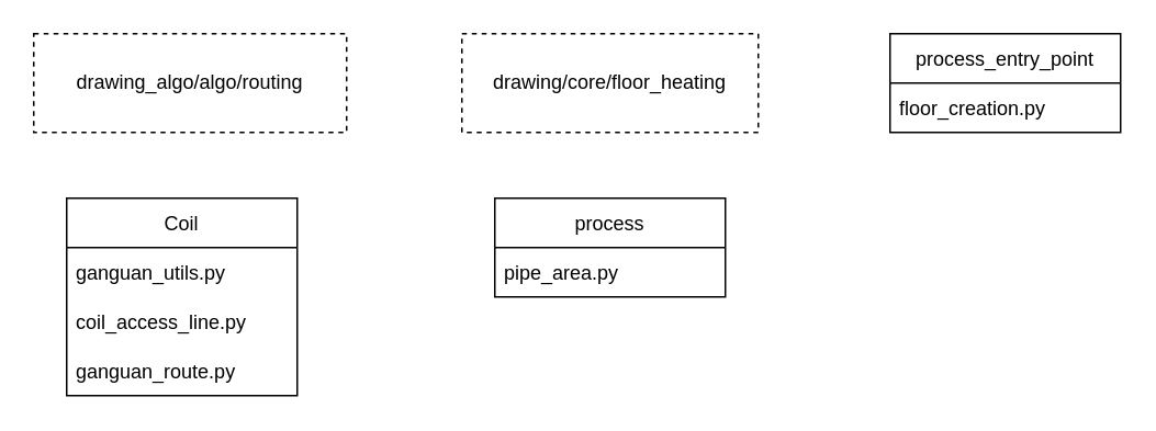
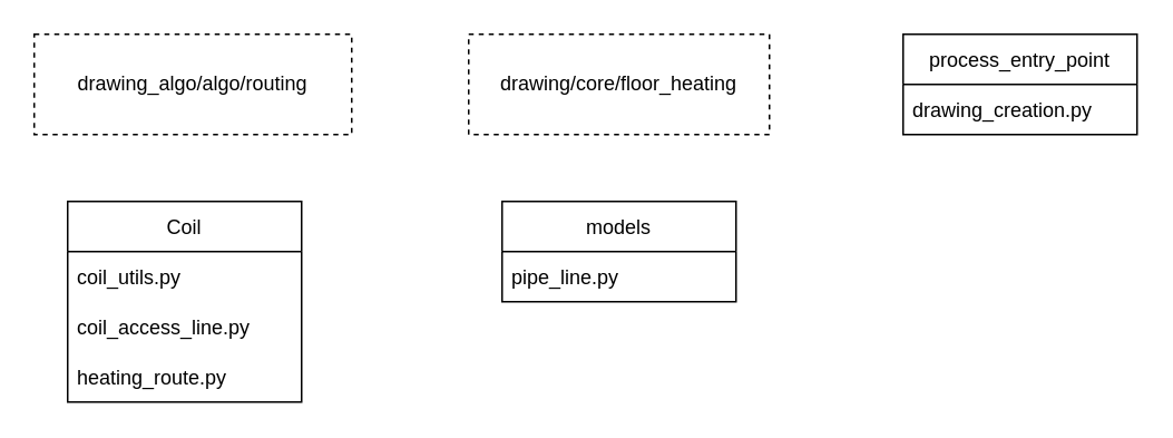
  <mxCell id="0" />
  <mxCell id="1" parent="0" />
  <mxCell id="2" value="Coil" style="swimlane;fontStyle=0;childLayout=stackLayout;horizontal=1;startSize=30;horizontalStack=0;resizeParent=1;resizeParentMax=0;resizeLast=0;collapsible=1;marginBottom=0;" vertex="1" parent="1"><mxGeometry x="40" y="120" width="140" height="120" as="geometry" /></mxCell>
- <mxCell id="3" value="ganguan_utils.py" style="text;strokeColor=none;fillColor=none;align=left;verticalAlign=middle;spacingLeft=4;spacingRight=4;overflow=hidden;points=[[0,0.5],[1,0.5]];portConstraint=eastwest;rotatable=0;" vertex="1" parent="2"><mxGeometry y="30" width="140" height="30" as="geometry" /></mxCell>
+ <mxCell id="3" value="coil_utils.py" style="text;strokeColor=none;fillColor=none;align=left;verticalAlign=middle;spacingLeft=4;spacingRight=4;overflow=hidden;points=[[0,0.5],[1,0.5]];portConstraint=eastwest;rotatable=0;" vertex="1" parent="2"><mxGeometry y="30" width="140" height="30" as="geometry" /></mxCell>
  <mxCell id="4" value="coil_access_line.py" style="text;strokeColor=none;fillColor=none;align=left;verticalAlign=middle;spacingLeft=4;spacingRight=4;overflow=hidden;points=[[0,0.5],[1,0.5]];portConstraint=eastwest;rotatable=0;" vertex="1" parent="2"><mxGeometry y="60" width="140" height="30" as="geometry" /></mxCell>
- <mxCell id="5" value="ganguan_route.py" style="text;strokeColor=none;fillColor=none;align=left;verticalAlign=middle;spacingLeft=4;spacingRight=4;overflow=hidden;points=[[0,0.5],[1,0.5]];portConstraint=eastwest;rotatable=0;" vertex="1" parent="2"><mxGeometry y="90" width="140" height="30" as="geometry" /></mxCell>
+ <mxCell id="5" value="heating_route.py" style="text;strokeColor=none;fillColor=none;align=left;verticalAlign=middle;spacingLeft=4;spacingRight=4;overflow=hidden;points=[[0,0.5],[1,0.5]];portConstraint=eastwest;rotatable=0;" vertex="1" parent="2"><mxGeometry y="90" width="140" height="30" as="geometry" /></mxCell>
  <mxCell id="6" value="drawing_algo/algo/routing" style="rounded=0;whiteSpace=wrap;html=1;dashed=1;" vertex="1" parent="1"><mxGeometry x="20" y="20" width="190" height="60" as="geometry" /></mxCell>
  <mxCell id="7" value="drawing/core/floor_heating" style="rounded=0;whiteSpace=wrap;html=1;dashed=1;" vertex="1" parent="1"><mxGeometry x="280" y="20" width="180" height="60" as="geometry" /></mxCell>
- <mxCell id="8" value="process" style="swimlane;fontStyle=0;childLayout=stackLayout;horizontal=1;startSize=30;horizontalStack=0;resizeParent=1;resizeParentMax=0;resizeLast=0;collapsible=1;marginBottom=0;" vertex="1" parent="1"><mxGeometry x="300" y="120" width="140" height="60" as="geometry" /></mxCell>
- <mxCell id="9" value="pipe_area.py" style="text;strokeColor=none;fillColor=none;align=left;verticalAlign=middle;spacingLeft=4;spacingRight=4;overflow=hidden;points=[[0,0.5],[1,0.5]];portConstraint=eastwest;rotatable=0;" vertex="1" parent="8"><mxGeometry y="30" width="140" height="30" as="geometry" /></mxCell>
+ <mxCell id="8" value="models" style="swimlane;fontStyle=0;childLayout=stackLayout;horizontal=1;startSize=30;horizontalStack=0;resizeParent=1;resizeParentMax=0;resizeLast=0;collapsible=1;marginBottom=0;" vertex="1" parent="1"><mxGeometry x="300" y="120" width="140" height="60" as="geometry" /></mxCell>
+ <mxCell id="9" value="pipe_line.py" style="text;strokeColor=none;fillColor=none;align=left;verticalAlign=middle;spacingLeft=4;spacingRight=4;overflow=hidden;points=[[0,0.5],[1,0.5]];portConstraint=eastwest;rotatable=0;" vertex="1" parent="8"><mxGeometry y="30" width="140" height="30" as="geometry" /></mxCell>
  <mxCell id="10" value="process_entry_point" style="swimlane;fontStyle=0;childLayout=stackLayout;horizontal=1;startSize=30;horizontalStack=0;resizeParent=1;resizeParentMax=0;resizeLast=0;collapsible=1;marginBottom=0;" vertex="1" parent="1"><mxGeometry x="540" y="20" width="140" height="60" as="geometry" /></mxCell>
- <mxCell id="11" value="floor_creation.py" style="text;strokeColor=none;fillColor=none;align=left;verticalAlign=middle;spacingLeft=4;spacingRight=4;overflow=hidden;points=[[0,0.5],[1,0.5]];portConstraint=eastwest;rotatable=0;" vertex="1" parent="10"><mxGeometry y="30" width="140" height="30" as="geometry" /></mxCell>
+ <mxCell id="11" value="drawing_creation.py" style="text;strokeColor=none;fillColor=none;align=left;verticalAlign=middle;spacingLeft=4;spacingRight=4;overflow=hidden;points=[[0,0.5],[1,0.5]];portConstraint=eastwest;rotatable=0;" vertex="1" parent="10"><mxGeometry y="30" width="140" height="30" as="geometry" /></mxCell>
